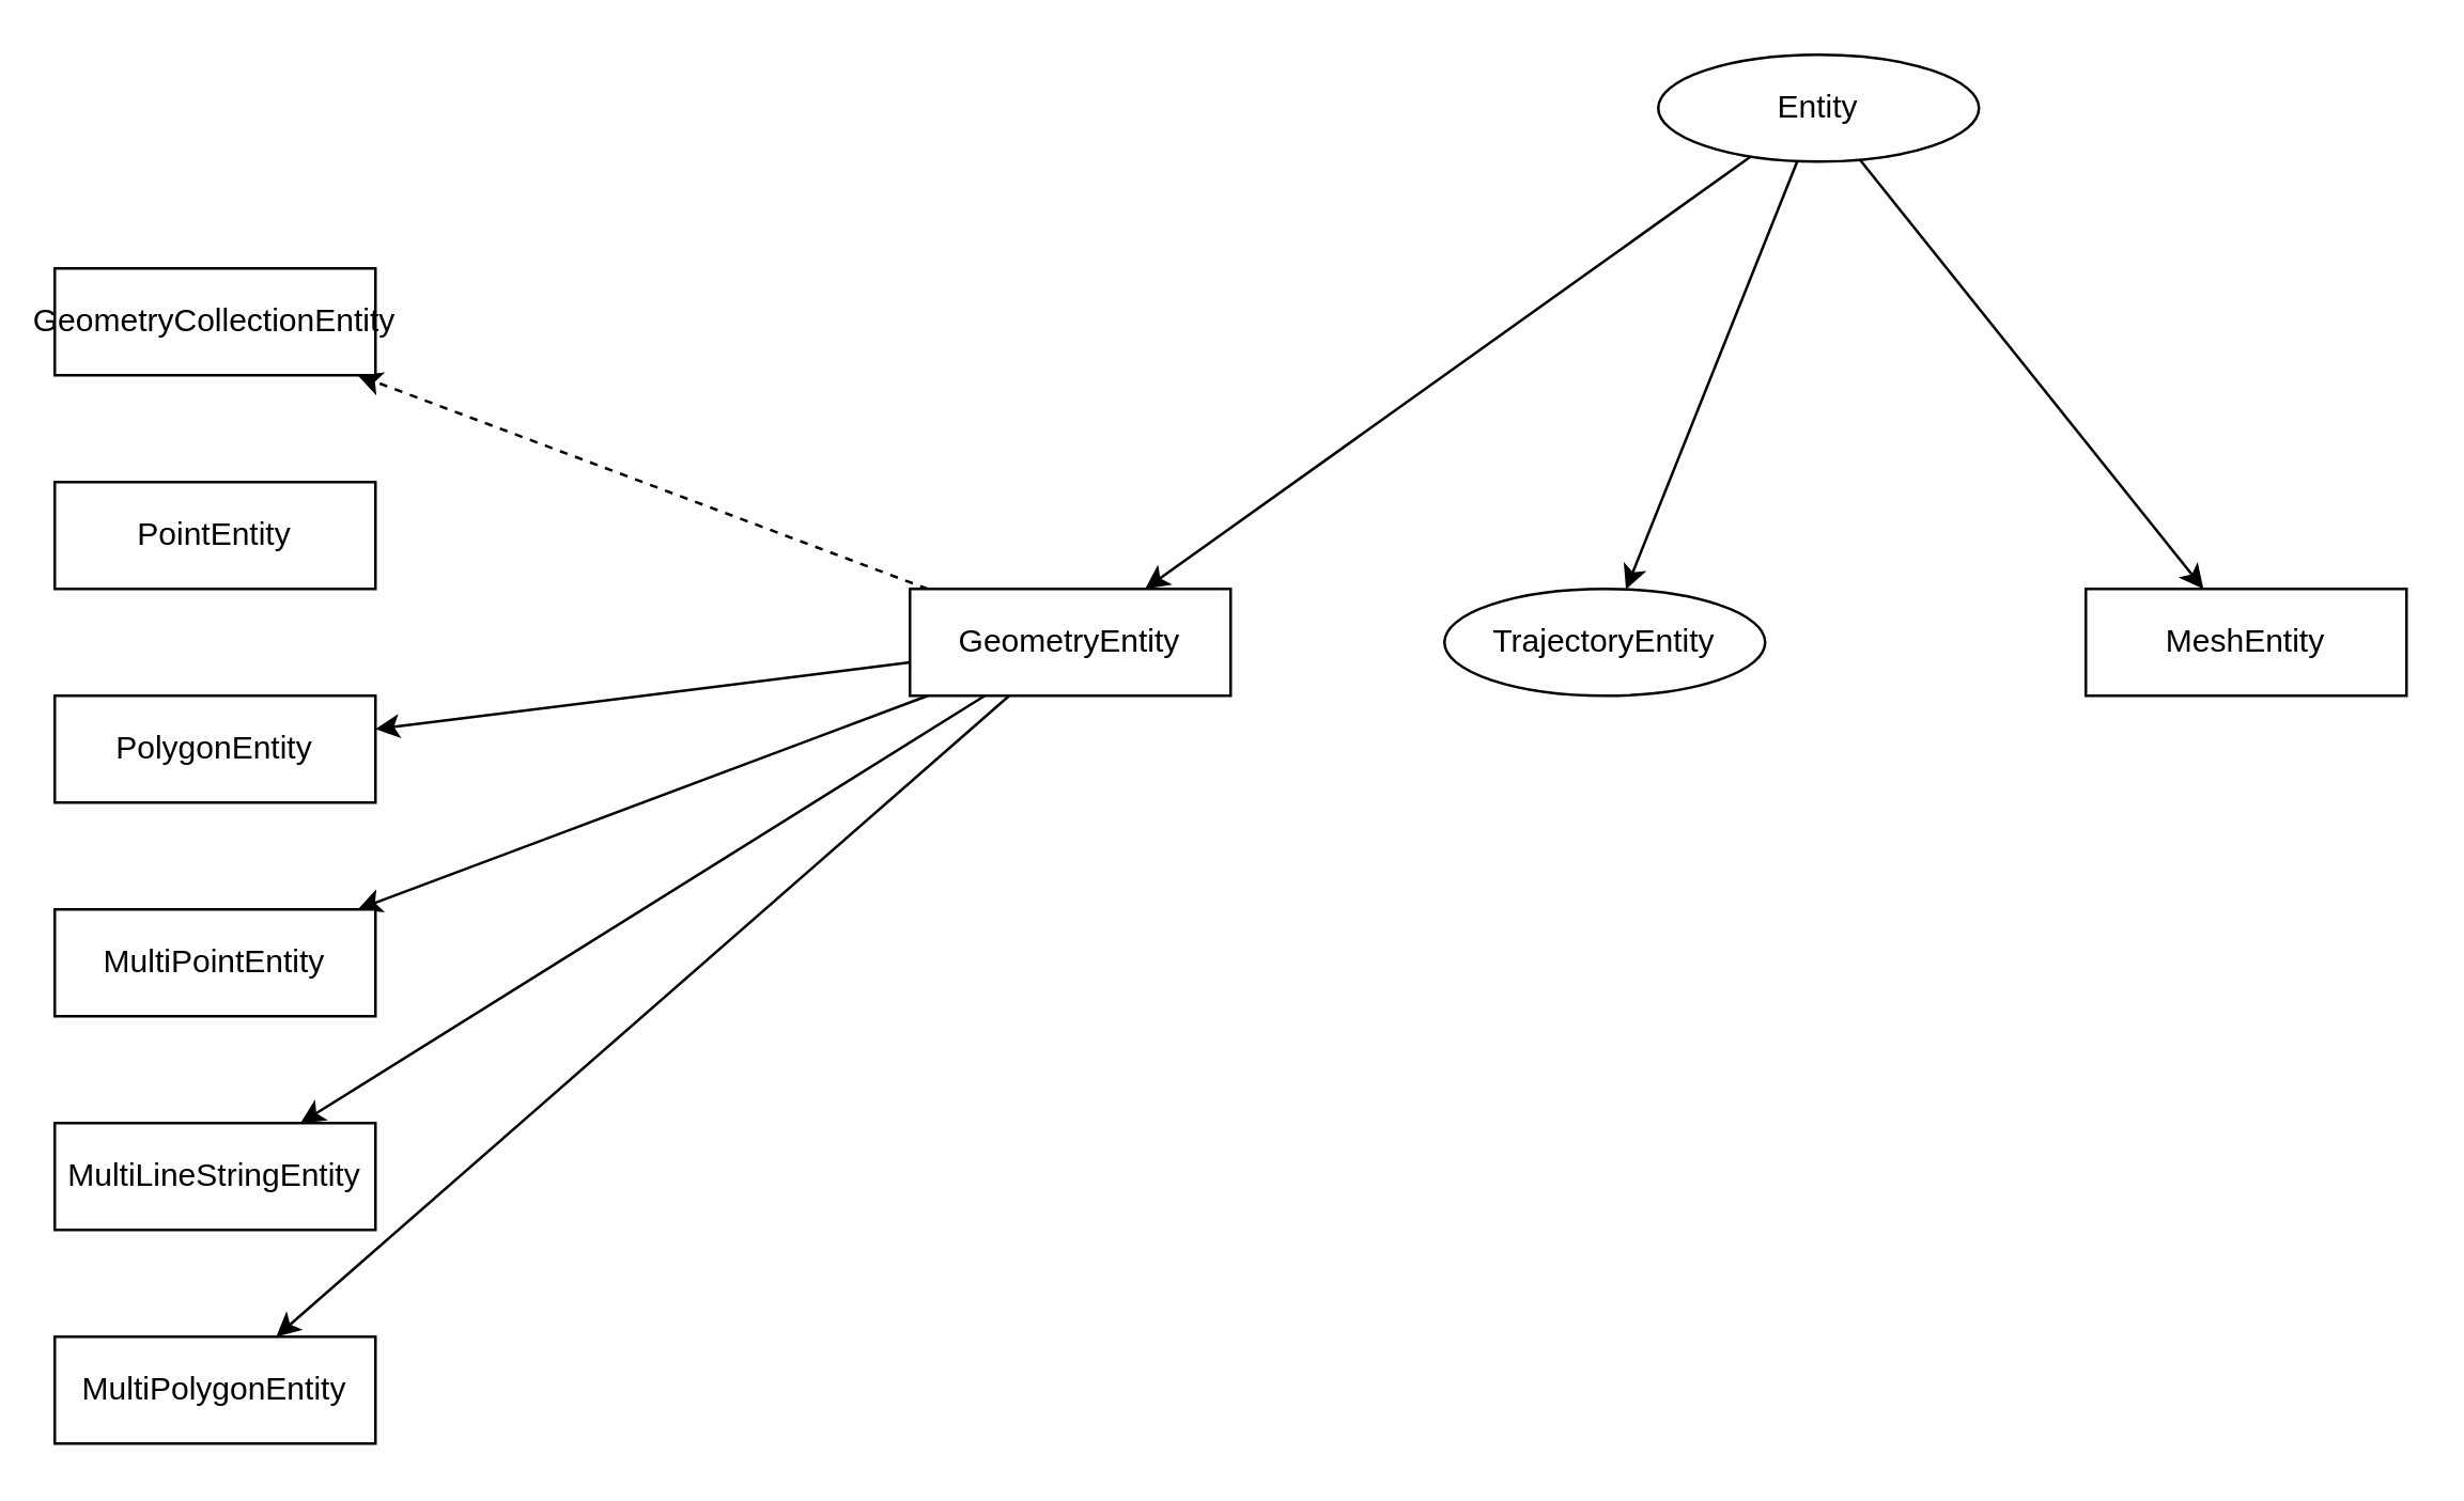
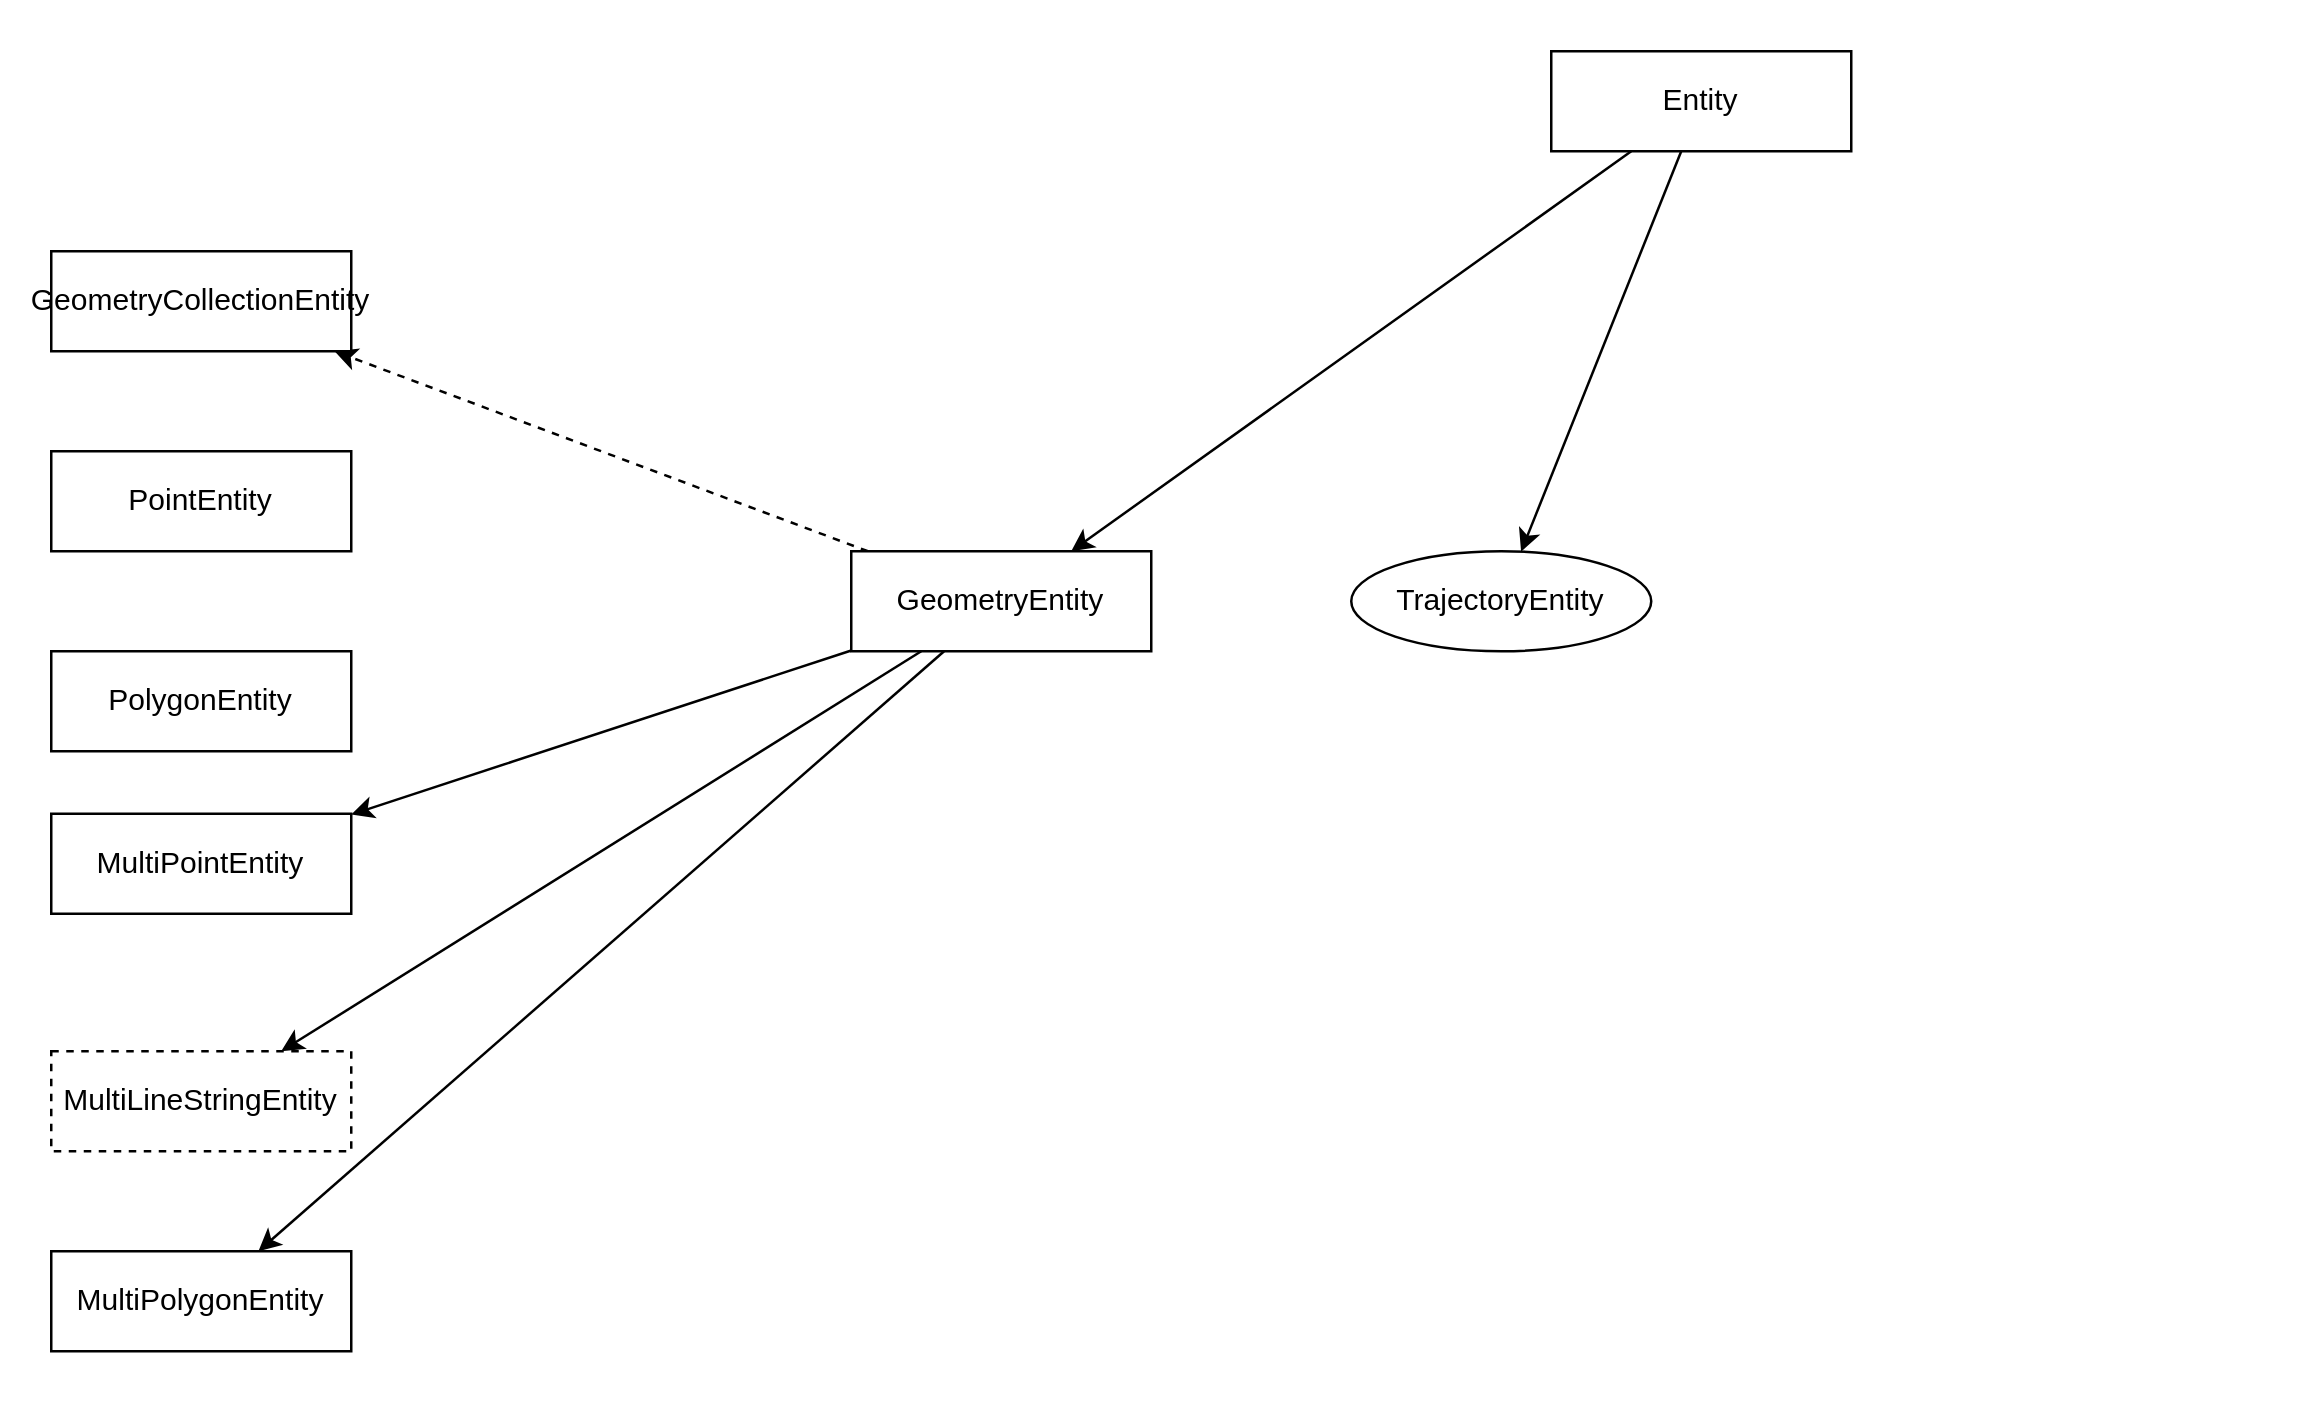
  <mxCell id="0" />
  <mxCell id="1" parent="0" />
  <mxCell id="2" value="" style="edgeStyle=none;html=1;" parent="1" source="5" target="11" edge="1"><mxGeometry relative="1" as="geometry" /></mxCell>
  <mxCell id="3" value="" style="edgeStyle=none;html=1;" parent="1" source="5" target="18" edge="1"><mxGeometry relative="1" as="geometry" /></mxCell>
- <mxCell id="4" value="" style="edgeStyle=none;html=1;" parent="1" source="5" target="19" edge="1"><mxGeometry relative="1" as="geometry" /></mxCell>
- <mxCell id="5" value="Entity" style="ellipse;whiteSpace=wrap;html=1;" parent="1" vertex="1"><mxGeometry x="620" y="20" width="120" height="40" as="geometry" /></mxCell>
+ <mxCell id="5" value="Entity" style="rounded=0;whiteSpace=wrap;html=1;" parent="1" vertex="1"><mxGeometry x="620" y="20" width="120" height="40" as="geometry" /></mxCell>
  <mxCell id="6" value="" style="edgeStyle=none;html=1;dashed=1;" parent="1" source="11" target="12" edge="1"><mxGeometry relative="1" as="geometry" /></mxCell>
- <mxCell id="7" value="" style="edgeStyle=none;html=1;" parent="1" source="11" target="14" edge="1"><mxGeometry relative="1" as="geometry" /></mxCell>
  <mxCell id="8" value="" style="edgeStyle=none;html=1;" parent="1" source="11" target="15" edge="1"><mxGeometry relative="1" as="geometry" /></mxCell>
  <mxCell id="9" value="" style="edgeStyle=none;html=1;" parent="1" source="11" target="16" edge="1"><mxGeometry relative="1" as="geometry" /></mxCell>
  <mxCell id="10" value="" style="edgeStyle=none;html=1;" parent="1" source="11" target="17" edge="1"><mxGeometry relative="1" as="geometry" /></mxCell>
  <mxCell id="11" value="GeometryEntity" style="rounded=0;whiteSpace=wrap;html=1;" parent="1" vertex="1"><mxGeometry y="220" width="120" height="40" as="geometry" x="340" /></mxCell>
  <mxCell id="12" value="GeometryCollectionEntity" style="rounded=0;whiteSpace=wrap;html=1;" parent="1" vertex="1"><mxGeometry x="20" y="100" width="120" height="40" as="geometry" /></mxCell>
  <mxCell id="13" value="PointEntity" style="rounded=0;whiteSpace=wrap;html=1;" parent="1" vertex="1"><mxGeometry x="20" y="180" width="120" height="40" as="geometry" /></mxCell>
  <mxCell id="14" value="PolygonEntity" style="rounded=0;whiteSpace=wrap;html=1;" parent="1" vertex="1"><mxGeometry x="20" y="260" width="120" height="40" as="geometry" /></mxCell>
- <mxCell id="15" value="MultiPointEntity" style="rounded=0;whiteSpace=wrap;html=1;" parent="1" vertex="1"><mxGeometry x="20" y="340" width="120" height="40" as="geometry" /></mxCell>
- <mxCell id="16" value="MultiLineStringEntity" style="rounded=0;whiteSpace=wrap;html=1;" parent="1" vertex="1"><mxGeometry x="20" y="420" width="120" height="40" as="geometry" /></mxCell>
+ <mxCell id="15" value="MultiPointEntity" style="rounded=0;whiteSpace=wrap;html=1;" parent="1" vertex="1"><mxGeometry x="20" y="325" width="120" height="40" as="geometry" /></mxCell>
+ <mxCell id="16" value="MultiLineStringEntity" style="rounded=0;whiteSpace=wrap;html=1;dashed=1;" parent="1" vertex="1"><mxGeometry x="20" y="420" width="120" height="40" as="geometry" /></mxCell>
  <mxCell id="17" value="MultiPolygonEntity" style="rounded=0;whiteSpace=wrap;html=1;" parent="1" vertex="1"><mxGeometry x="20" y="500" width="120" height="40" as="geometry" /></mxCell>
  <mxCell id="18" value="TrajectoryEntity" style="ellipse;whiteSpace=wrap;html=1;" parent="1" vertex="1"><mxGeometry x="540" y="220" width="120" height="40" as="geometry" /></mxCell>
- <mxCell id="19" value="MeshEntity" style="rounded=0;whiteSpace=wrap;html=1;" parent="1" vertex="1"><mxGeometry x="780" y="220" width="120" height="40" as="geometry" /></mxCell>
